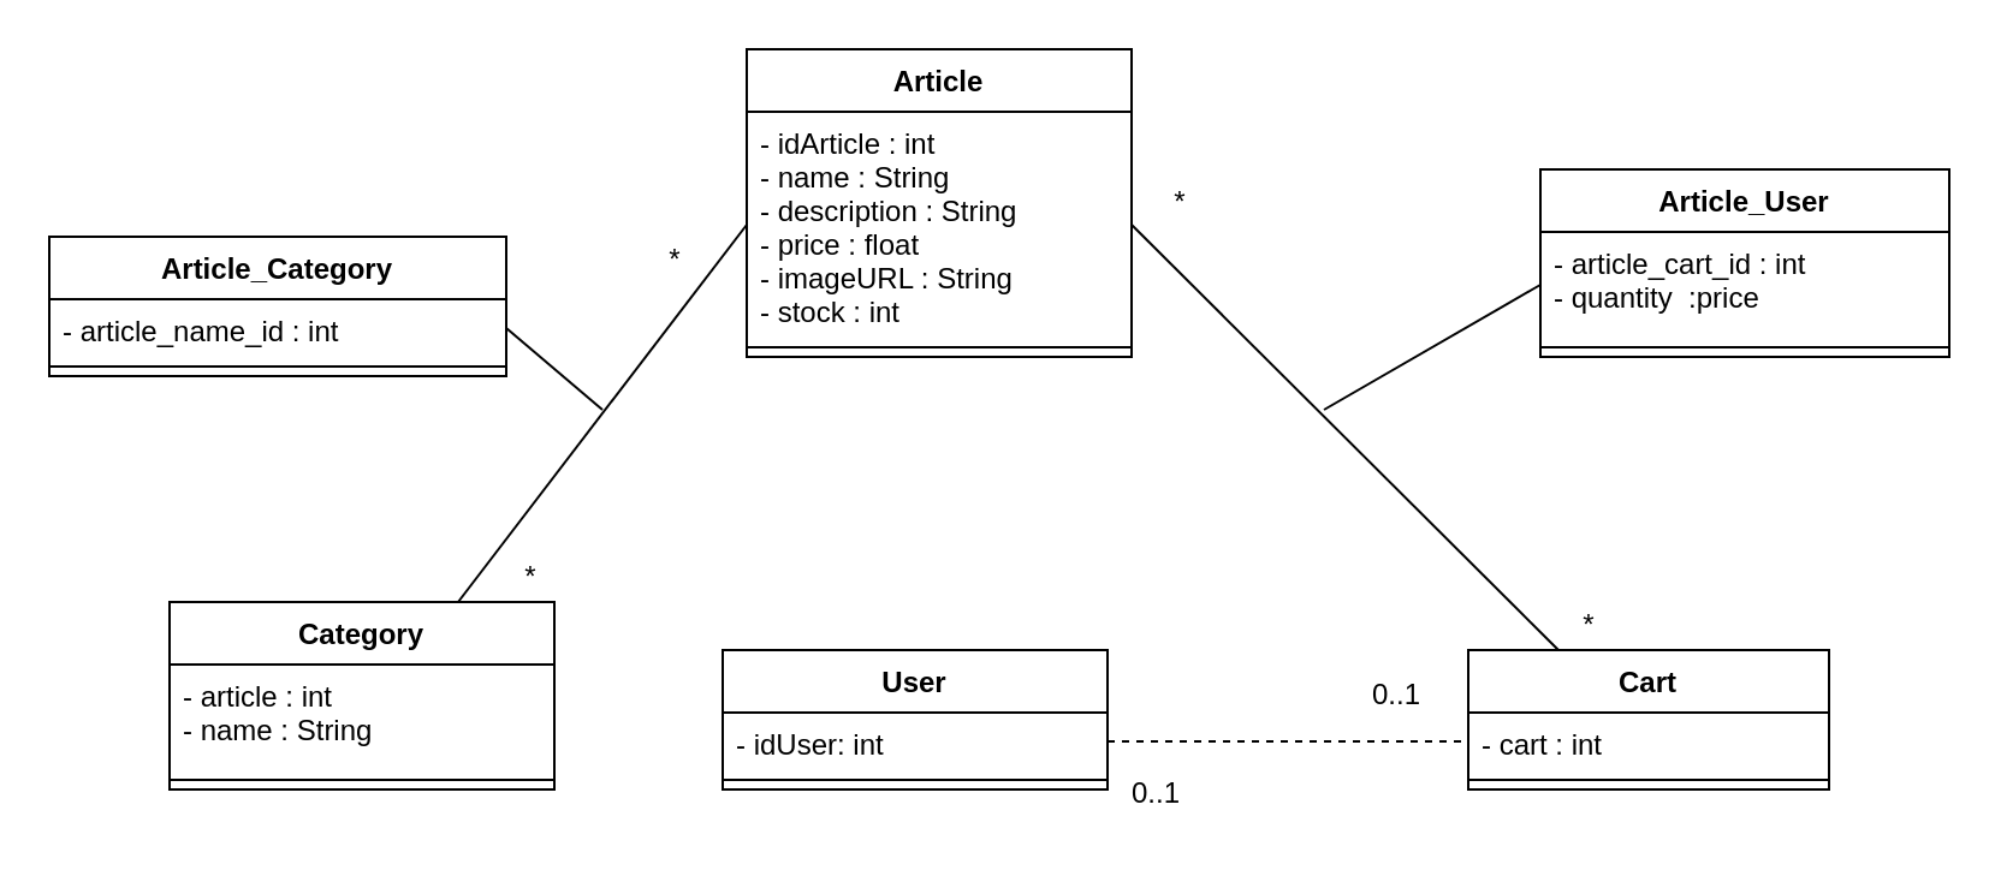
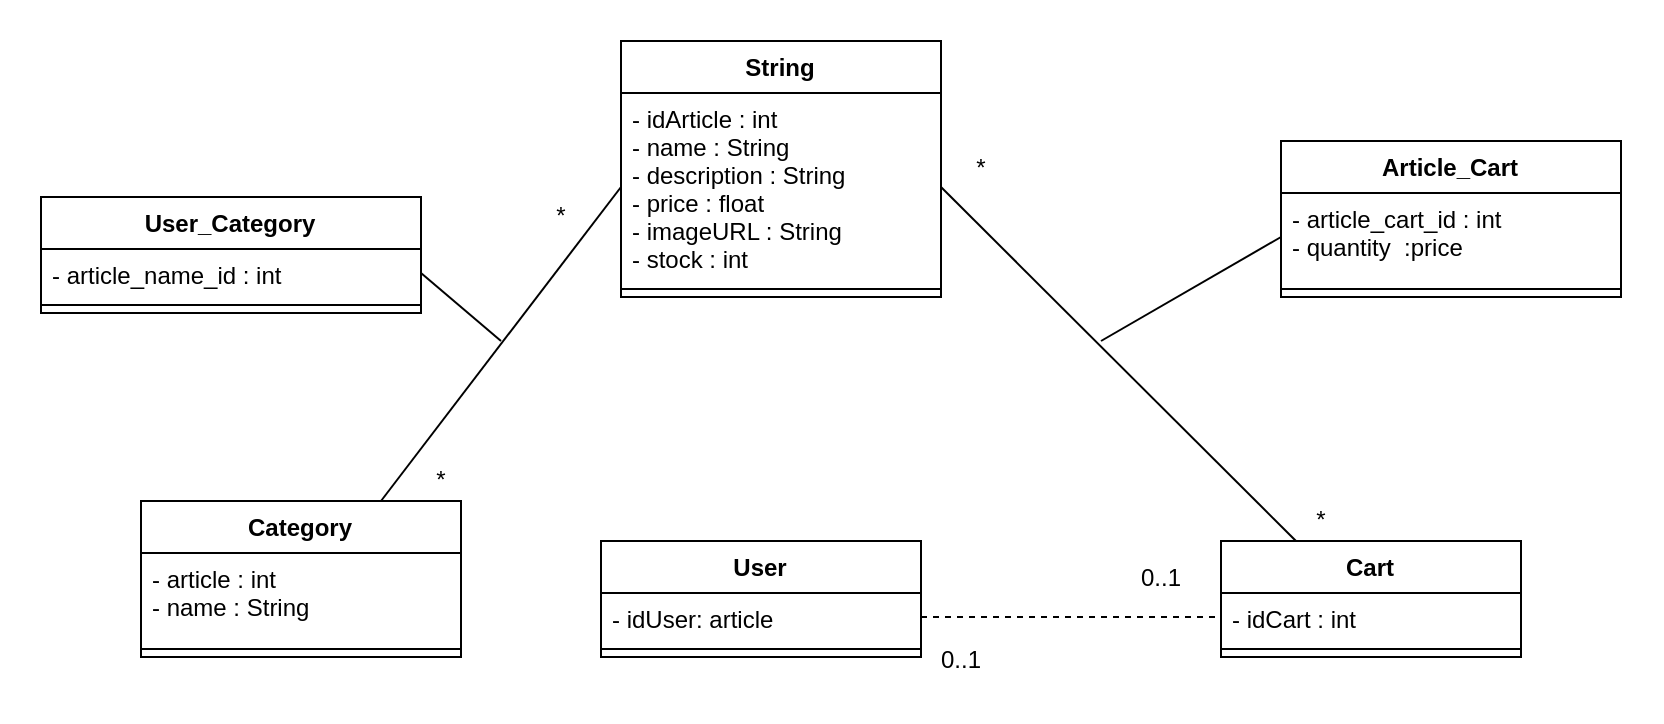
  <mxCell id="0" />
  <mxCell id="1" parent="0" />
- <mxCell id="2" value="Article" style="swimlane;fontStyle=1;align=center;verticalAlign=top;childLayout=stackLayout;horizontal=1;startSize=26;horizontalStack=0;resizeParent=1;resizeParentMax=0;resizeLast=0;collapsible=1;marginBottom=0;" vertex="1" parent="1"><mxGeometry x="310" y="20" width="160" height="128" as="geometry" /></mxCell>
+ <mxCell id="2" value="String" style="swimlane;fontStyle=1;align=center;verticalAlign=top;childLayout=stackLayout;horizontal=1;startSize=26;horizontalStack=0;resizeParent=1;resizeParentMax=0;resizeLast=0;collapsible=1;marginBottom=0;" vertex="1" parent="1"><mxGeometry x="310" y="20" width="160" height="128" as="geometry" /></mxCell>
  <mxCell id="3" value="- idArticle : int&#10;- name : String&#10;- description : String&#10;- price : float&#10;- imageURL : String&#10;- stock : int" style="text;strokeColor=none;fillColor=none;align=left;verticalAlign=top;spacingLeft=4;spacingRight=4;overflow=hidden;rotatable=0;points=[[0,0.5],[1,0.5]];portConstraint=eastwest;" vertex="1" parent="2"><mxGeometry y="26" width="160" height="94" as="geometry" /></mxCell>
  <mxCell id="4" value="" style="line;strokeWidth=1;fillColor=none;align=left;verticalAlign=middle;spacingTop=-1;spacingLeft=3;spacingRight=3;rotatable=0;labelPosition=right;points=[];portConstraint=eastwest;" vertex="1" parent="2"><mxGeometry y="120" width="160" height="8" as="geometry" /></mxCell>
- <mxCell id="5" value="Article_User" style="swimlane;fontStyle=1;align=center;verticalAlign=top;childLayout=stackLayout;horizontal=1;startSize=26;horizontalStack=0;resizeParent=1;resizeParentMax=0;resizeLast=0;collapsible=1;marginBottom=0;" vertex="1" parent="1"><mxGeometry x="640" y="70" width="170" height="78" as="geometry" /></mxCell>
+ <mxCell id="5" value="Article_Cart" style="swimlane;fontStyle=1;align=center;verticalAlign=top;childLayout=stackLayout;horizontal=1;startSize=26;horizontalStack=0;resizeParent=1;resizeParentMax=0;resizeLast=0;collapsible=1;marginBottom=0;" vertex="1" parent="1"><mxGeometry x="640" y="70" width="170" height="78" as="geometry" /></mxCell>
  <mxCell id="6" value="- article_cart_id : int&#10;- quantity  :price" style="text;strokeColor=none;fillColor=none;align=left;verticalAlign=top;spacingLeft=4;spacingRight=4;overflow=hidden;rotatable=0;points=[[0,0.5],[1,0.5]];portConstraint=eastwest;" vertex="1" parent="5"><mxGeometry y="26" width="170" height="44" as="geometry" /></mxCell>
  <mxCell id="7" value="" style="line;strokeWidth=1;fillColor=none;align=left;verticalAlign=middle;spacingTop=-1;spacingLeft=3;spacingRight=3;rotatable=0;labelPosition=right;points=[];portConstraint=eastwest;" vertex="1" parent="5"><mxGeometry y="70" width="170" height="8" as="geometry" /></mxCell>
- <mxCell id="8" value="Article_Category" style="swimlane;fontStyle=1;align=center;verticalAlign=top;childLayout=stackLayout;horizontal=1;startSize=26;horizontalStack=0;resizeParent=1;resizeParentMax=0;resizeLast=0;collapsible=1;marginBottom=0;" vertex="1" parent="1"><mxGeometry x="20" y="98" width="190" height="58" as="geometry" /></mxCell>
+ <mxCell id="8" value="User_Category" style="swimlane;fontStyle=1;align=center;verticalAlign=top;childLayout=stackLayout;horizontal=1;startSize=26;horizontalStack=0;resizeParent=1;resizeParentMax=0;resizeLast=0;collapsible=1;marginBottom=0;" vertex="1" parent="1"><mxGeometry x="20" y="98" width="190" height="58" as="geometry" /></mxCell>
  <mxCell id="9" value="- article_name_id : int&#10;" style="text;strokeColor=none;fillColor=none;align=left;verticalAlign=top;spacingLeft=4;spacingRight=4;overflow=hidden;rotatable=0;points=[[0,0.5],[1,0.5]];portConstraint=eastwest;" vertex="1" parent="8"><mxGeometry y="26" width="190" height="24" as="geometry" /></mxCell>
  <mxCell id="10" value="" style="line;strokeWidth=1;fillColor=none;align=left;verticalAlign=middle;spacingTop=-1;spacingLeft=3;spacingRight=3;rotatable=0;labelPosition=right;points=[];portConstraint=eastwest;" vertex="1" parent="8"><mxGeometry y="50" width="190" height="8" as="geometry" /></mxCell>
  <mxCell id="11" value="Cart" style="swimlane;fontStyle=1;align=center;verticalAlign=top;childLayout=stackLayout;horizontal=1;startSize=26;horizontalStack=0;resizeParent=1;resizeParentMax=0;resizeLast=0;collapsible=1;marginBottom=0;" vertex="1" parent="1"><mxGeometry x="610" y="270" width="150" height="58" as="geometry" /></mxCell>
- <mxCell id="12" value="- cart : int" style="text;strokeColor=none;fillColor=none;align=left;verticalAlign=top;spacingLeft=4;spacingRight=4;overflow=hidden;rotatable=0;points=[[0,0.5],[1,0.5]];portConstraint=eastwest;" vertex="1" parent="11"><mxGeometry y="26" width="150" height="24" as="geometry" /></mxCell>
+ <mxCell id="12" value="- idCart : int" style="text;strokeColor=none;fillColor=none;align=left;verticalAlign=top;spacingLeft=4;spacingRight=4;overflow=hidden;rotatable=0;points=[[0,0.5],[1,0.5]];portConstraint=eastwest;" vertex="1" parent="11"><mxGeometry y="26" width="150" height="24" as="geometry" /></mxCell>
  <mxCell id="13" value="" style="line;strokeWidth=1;fillColor=none;align=left;verticalAlign=middle;spacingTop=-1;spacingLeft=3;spacingRight=3;rotatable=0;labelPosition=right;points=[];portConstraint=eastwest;" vertex="1" parent="11"><mxGeometry y="50" width="150" height="8" as="geometry" /></mxCell>
  <mxCell id="14" value="Category" style="swimlane;fontStyle=1;align=center;verticalAlign=top;childLayout=stackLayout;horizontal=1;startSize=26;horizontalStack=0;resizeParent=1;resizeParentMax=0;resizeLast=0;collapsible=1;marginBottom=0;" vertex="1" parent="1"><mxGeometry x="70" y="250" width="160" height="78" as="geometry" /></mxCell>
  <mxCell id="15" value="- article : int&#10;- name : String&#10;" style="text;strokeColor=none;fillColor=none;align=left;verticalAlign=top;spacingLeft=4;spacingRight=4;overflow=hidden;rotatable=0;points=[[0,0.5],[1,0.5]];portConstraint=eastwest;" vertex="1" parent="14"><mxGeometry y="26" width="160" height="44" as="geometry" /></mxCell>
  <mxCell id="16" value="" style="line;strokeWidth=1;fillColor=none;align=left;verticalAlign=middle;spacingTop=-1;spacingLeft=3;spacingRight=3;rotatable=0;labelPosition=right;points=[];portConstraint=eastwest;" vertex="1" parent="14"><mxGeometry y="70" width="160" height="8" as="geometry" /></mxCell>
  <mxCell id="17" value="User" style="swimlane;fontStyle=1;align=center;verticalAlign=top;childLayout=stackLayout;horizontal=1;startSize=26;horizontalStack=0;resizeParent=1;resizeParentMax=0;resizeLast=0;collapsible=1;marginBottom=0;" vertex="1" parent="1"><mxGeometry x="300" y="270" width="160" height="58" as="geometry"><mxRectangle x="600" y="240" width="60" height="26" as="alternateBounds" /></mxGeometry></mxCell>
- <mxCell id="18" value="- idUser: int&#10;" style="text;strokeColor=none;fillColor=none;align=left;verticalAlign=top;spacingLeft=4;spacingRight=4;overflow=hidden;rotatable=0;points=[[0,0.5],[1,0.5]];portConstraint=eastwest;" vertex="1" parent="17"><mxGeometry y="26" width="160" height="24" as="geometry" /></mxCell>
+ <mxCell id="18" value="- idUser: article&#10;" style="text;strokeColor=none;fillColor=none;align=left;verticalAlign=top;spacingLeft=4;spacingRight=4;overflow=hidden;rotatable=0;points=[[0,0.5],[1,0.5]];portConstraint=eastwest;" vertex="1" parent="17"><mxGeometry y="26" width="160" height="24" as="geometry" /></mxCell>
  <mxCell id="19" value="" style="line;strokeWidth=1;fillColor=none;align=left;verticalAlign=middle;spacingTop=-1;spacingLeft=3;spacingRight=3;rotatable=0;labelPosition=right;points=[];portConstraint=eastwest;" vertex="1" parent="17"><mxGeometry y="50" width="160" height="8" as="geometry" /></mxCell>
  <mxCell id="20" value="" style="endArrow=none;html=1;rounded=0;entryX=0.75;entryY=0;entryDx=0;entryDy=0;exitX=0;exitY=0.5;exitDx=0;exitDy=0;" edge="1" parent="1" source="3" target="14"><mxGeometry width="50" height="50" relative="1" as="geometry"><mxPoint x="420" y="330" as="sourcePoint" /><mxPoint x="470" y="280" as="targetPoint" /></mxGeometry></mxCell>
  <mxCell id="21" value="" style="endArrow=none;html=1;rounded=0;exitX=1;exitY=0.5;exitDx=0;exitDy=0;entryX=0;entryY=0.5;entryDx=0;entryDy=0;dashed=1;" edge="1" parent="1" source="18" target="12"><mxGeometry width="50" height="50" relative="1" as="geometry"><mxPoint x="420" y="330" as="sourcePoint" /><mxPoint x="660" y="394" as="targetPoint" /></mxGeometry></mxCell>
  <mxCell id="22" value="" style="endArrow=none;html=1;rounded=0;entryX=1;entryY=0.5;entryDx=0;entryDy=0;exitX=0.25;exitY=0;exitDx=0;exitDy=0;" edge="1" parent="1" source="11" target="3"><mxGeometry width="50" height="50" relative="1" as="geometry"><mxPoint x="420" y="330" as="sourcePoint" /><mxPoint x="740" y="179" as="targetPoint" /></mxGeometry></mxCell>
  <mxCell id="23" value="*" style="text;html=1;align=center;verticalAlign=middle;resizable=0;points=[];autosize=1;strokeColor=none;fillColor=none;" vertex="1" parent="1"><mxGeometry x="210" y="230" width="20" height="20" as="geometry" /></mxCell>
  <mxCell id="24" value="*" style="text;html=1;align=center;verticalAlign=middle;resizable=0;points=[];autosize=1;strokeColor=none;fillColor=none;" vertex="1" parent="1"><mxGeometry x="270" y="98" width="20" height="20" as="geometry" /></mxCell>
  <mxCell id="25" value="*" style="text;html=1;align=center;verticalAlign=middle;resizable=0;points=[];autosize=1;strokeColor=none;fillColor=none;" vertex="1" parent="1"><mxGeometry x="480" y="74" width="20" height="20" as="geometry" /></mxCell>
  <mxCell id="26" value="*" style="text;html=1;align=center;verticalAlign=middle;resizable=0;points=[];autosize=1;strokeColor=none;fillColor=none;" vertex="1" parent="1"><mxGeometry x="650" y="250" width="20" height="20" as="geometry" /></mxCell>
  <mxCell id="27" value="0..1" style="text;html=1;align=center;verticalAlign=middle;resizable=0;points=[];autosize=1;strokeColor=none;fillColor=none;" vertex="1" parent="1"><mxGeometry x="560" y="279" width="40" height="20" as="geometry" /></mxCell>
  <mxCell id="28" value="0..1" style="text;html=1;align=center;verticalAlign=middle;resizable=0;points=[];autosize=1;strokeColor=none;fillColor=none;" vertex="1" parent="1"><mxGeometry x="460" y="320" width="40" height="20" as="geometry" /></mxCell>
  <mxCell id="29" value="" style="endArrow=none;html=1;rounded=0;entryX=1;entryY=0.5;entryDx=0;entryDy=0;" edge="1" parent="1" target="9"><mxGeometry width="50" height="50" relative="1" as="geometry"><mxPoint x="250" y="170" as="sourcePoint" /><mxPoint x="470" y="270" as="targetPoint" /></mxGeometry></mxCell>
  <mxCell id="30" value="" style="endArrow=none;html=1;rounded=0;entryX=0;entryY=0.5;entryDx=0;entryDy=0;" edge="1" parent="1" target="6"><mxGeometry width="50" height="50" relative="1" as="geometry"><mxPoint x="550" y="170" as="sourcePoint" /><mxPoint x="470" y="270" as="targetPoint" /></mxGeometry></mxCell>
